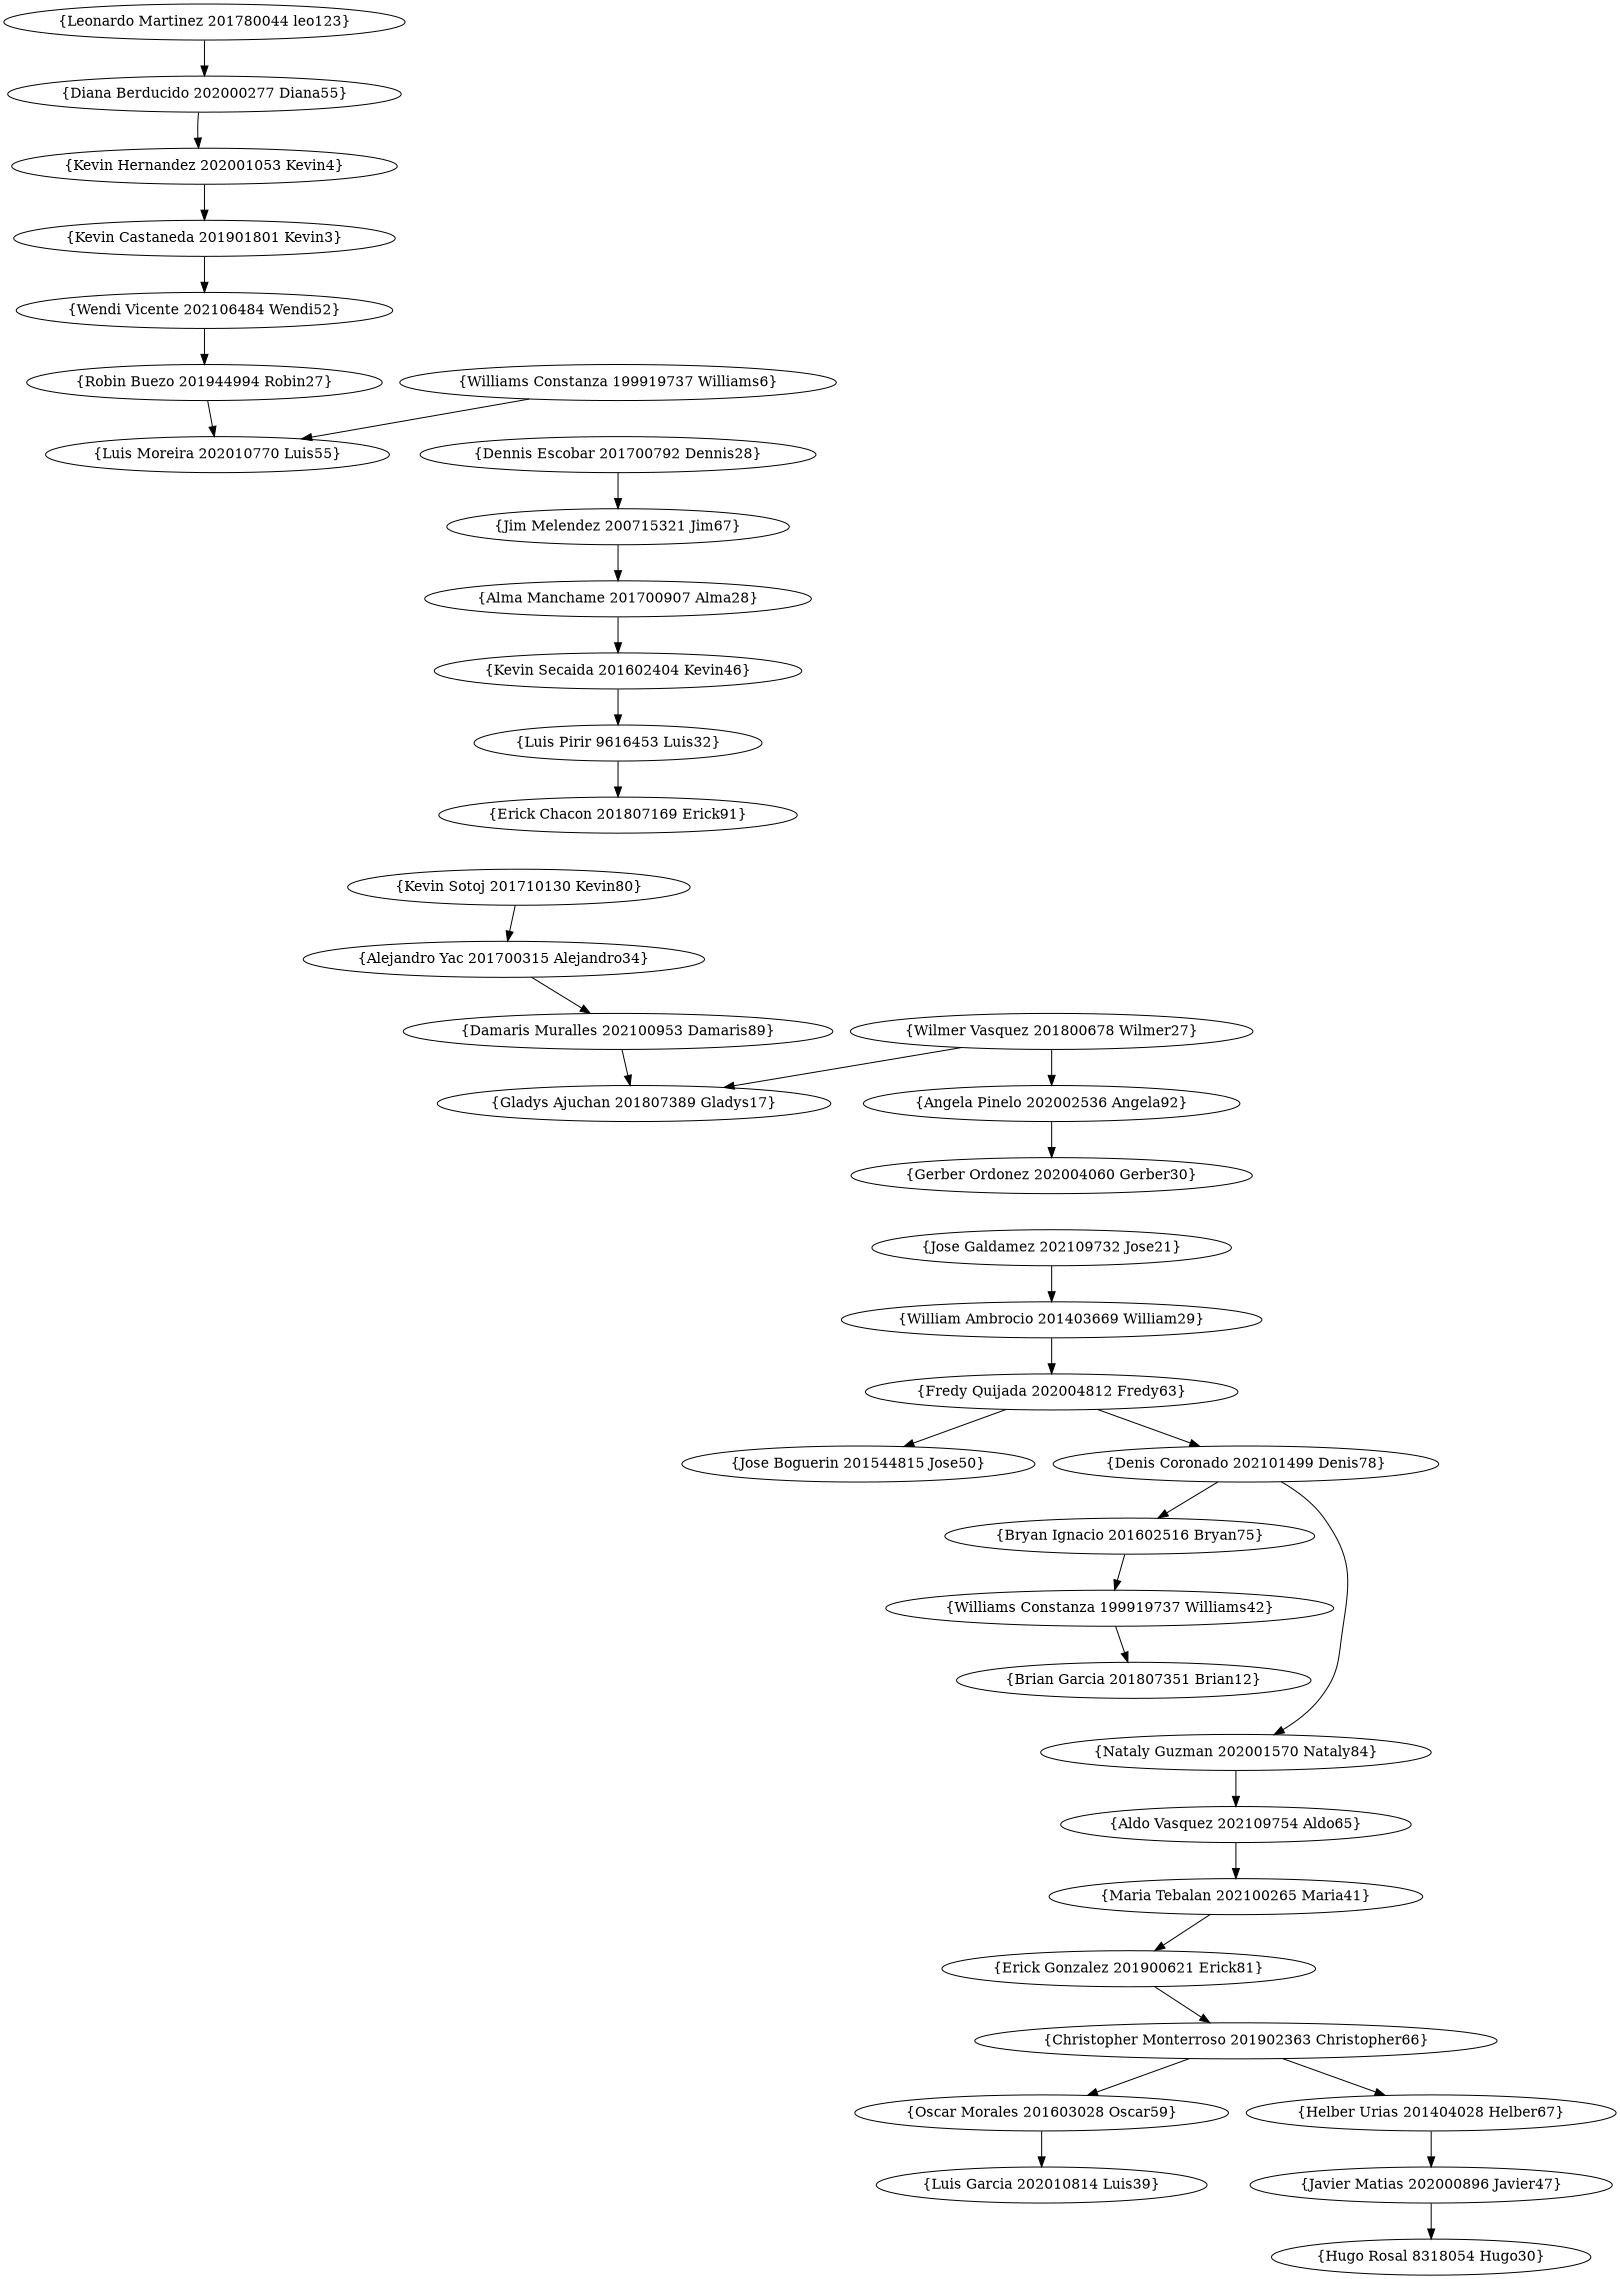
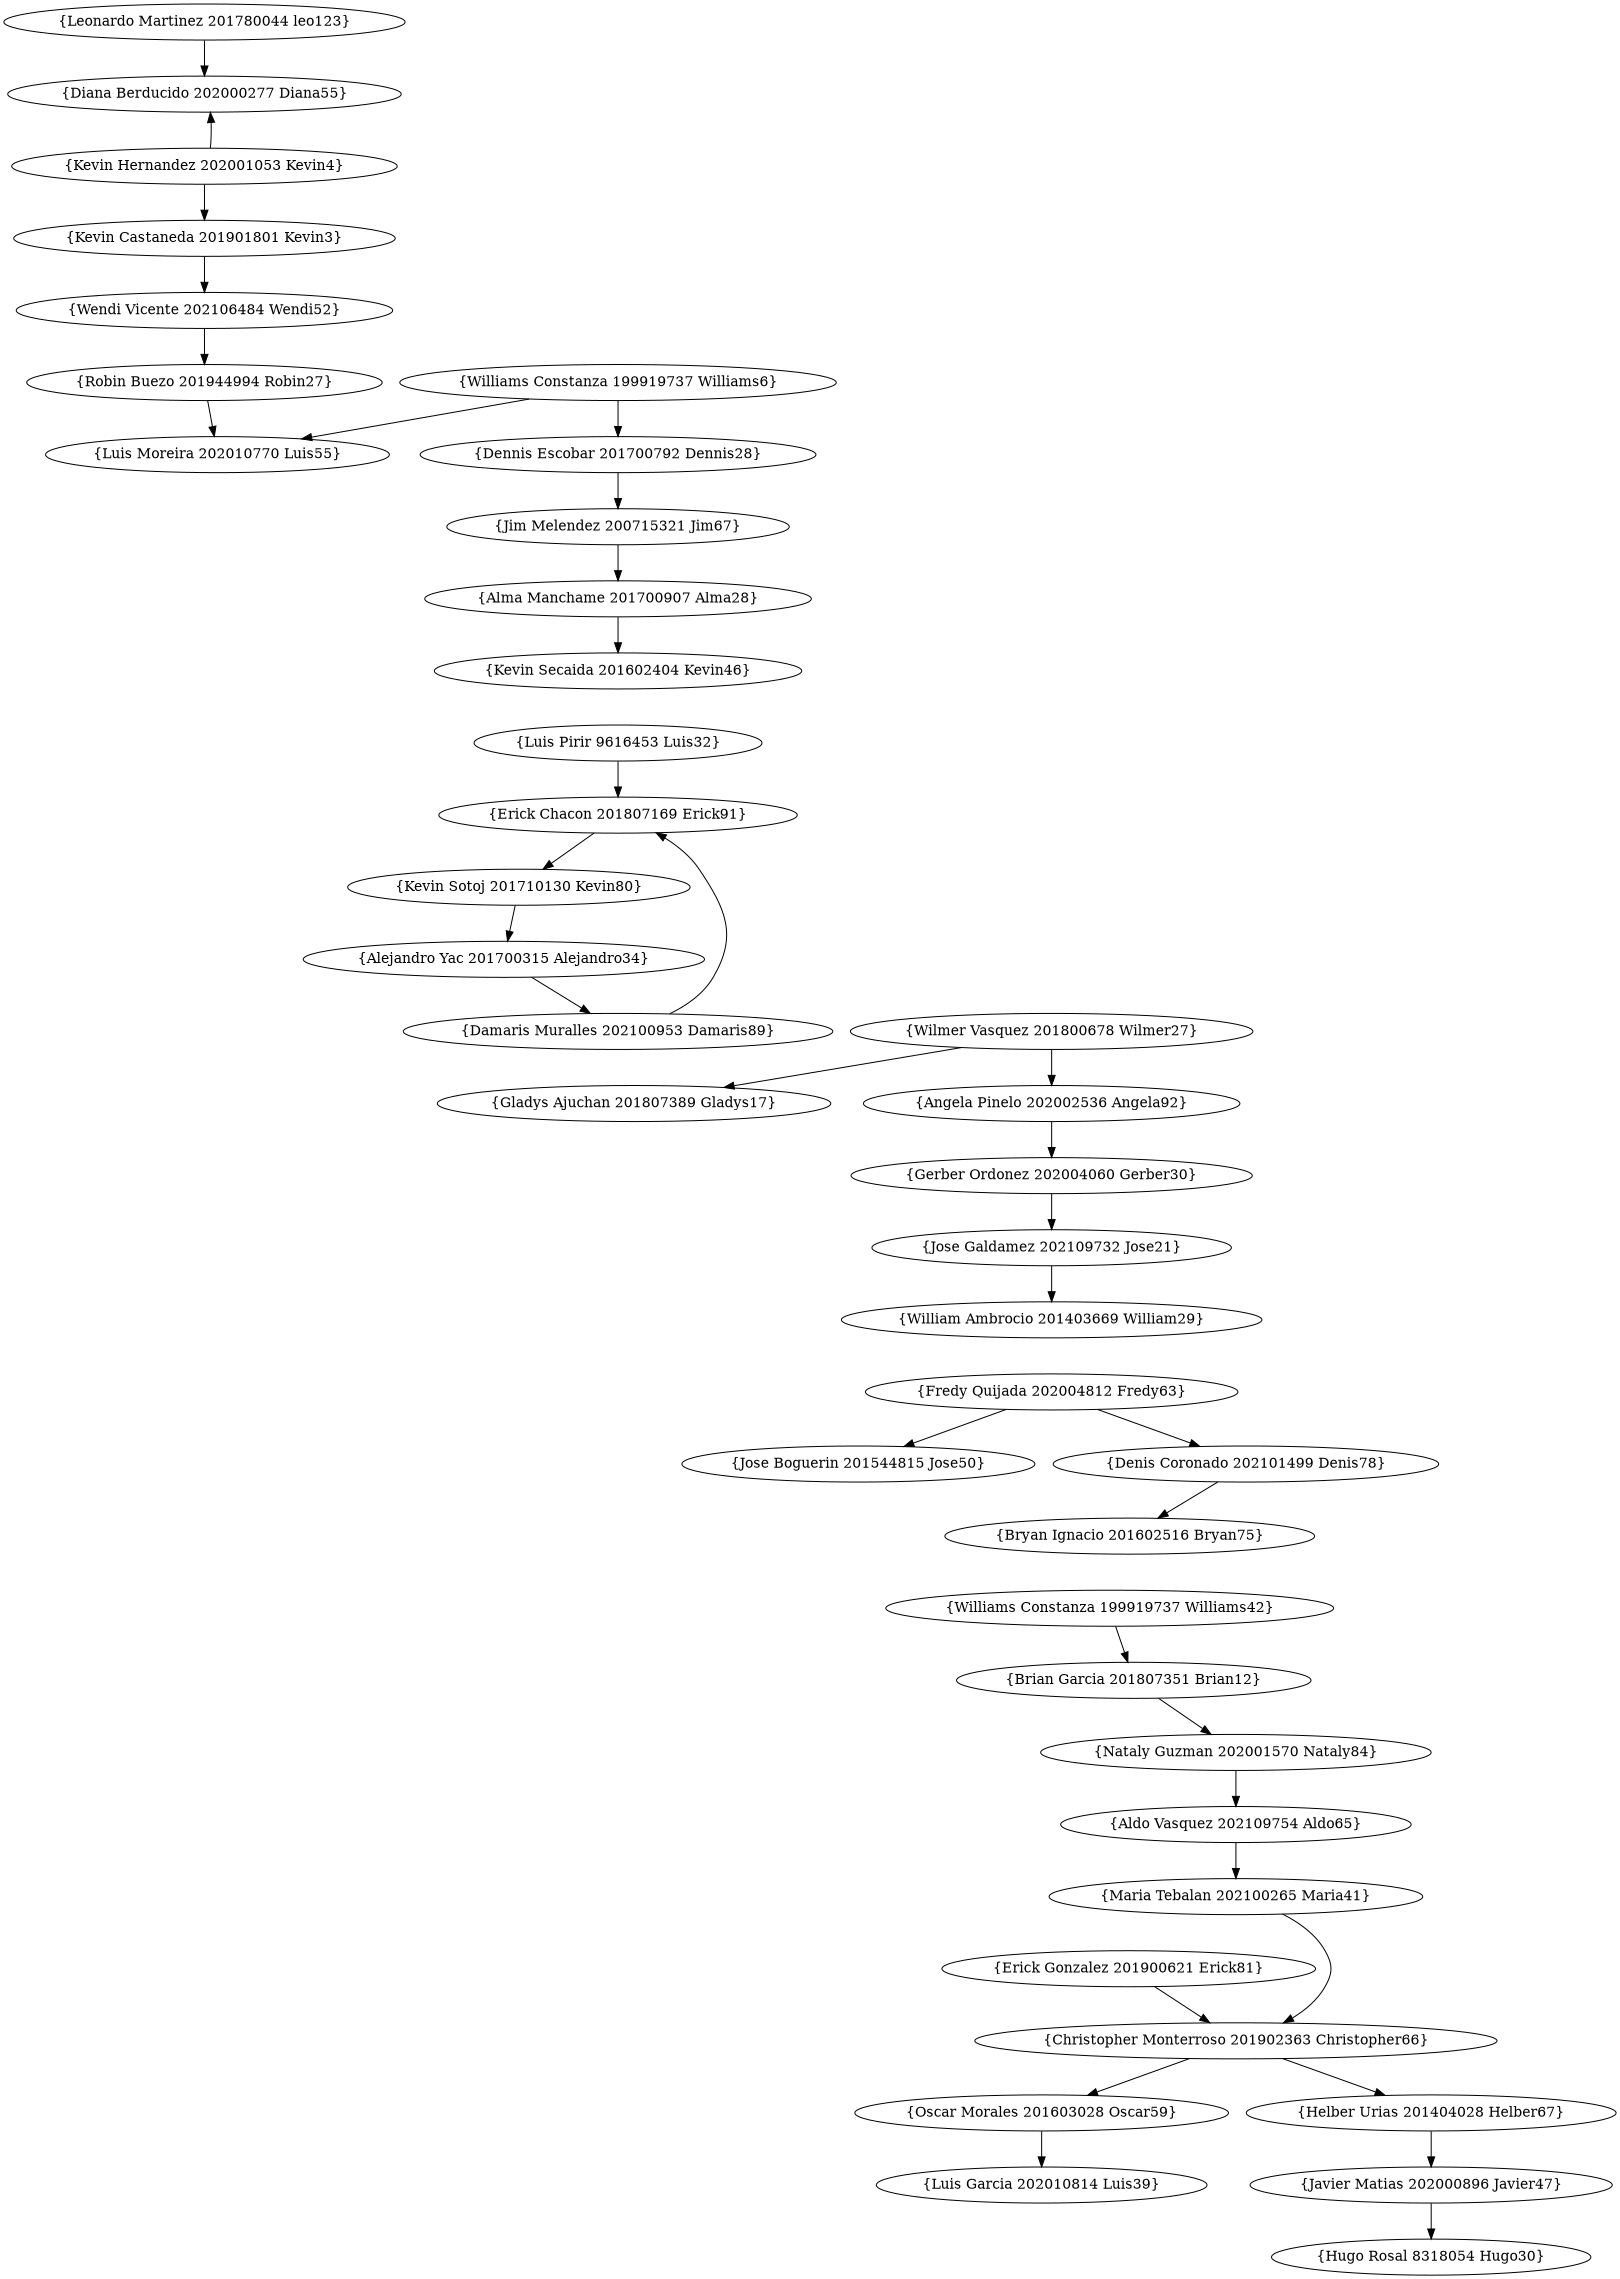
  digraph {
    rankdir=TB
    n1 [label="{Leonardo Martinez 201780044 leo123}"]
    n2 [label="{Diana Berducido 202000277 Diana55}"]
    n3 [label="{Kevin Hernandez 202001053 Kevin4}"]
    n4 [label="{Kevin Castaneda 201901801 Kevin3}"]
    n5 [label="{Wendi Vicente 202106484 Wendi52}"]
    n6 [label="{Robin Buezo 201944994 Robin27}"]
    n7 [label="{Luis Moreira 202010770 Luis55}"]
    n8 [label="{Williams Constanza 199919737 Williams6}"]
    n9 [label="{Dennis Escobar 201700792 Dennis28}"]
    n10 [label="{Jim Melendez 200715321 Jim67}"]
    n11 [label="{Alma Manchame 201700907 Alma28}"]
    n12 [label="{Kevin Secaida 201602404 Kevin46}"]
    n13 [label="{Luis Pirir 9616453 Luis32}"]
    n14 [label="{Erick Chacon 201807169 Erick91}"]
    n15 [label="{Kevin Sotoj 201710130 Kevin80}"]
    n16 [label="{Alejandro Yac 201700315 Alejandro34}"]
    n17 [label="{Damaris Muralles 202100953 Damaris89}"]
    n18 [label="{Gladys Ajuchan 201807389 Gladys17}"]
    n19 [label="{Wilmer Vasquez 201800678 Wilmer27}"]
    n20 [label="{Angela Pinelo 202002536 Angela92}"]
    n21 [label="{Gerber Ordonez 202004060 Gerber30}"]
    n22 [label="{Jose Galdamez 202109732 Jose21}"]
    n23 [label="{William Ambrocio 201403669 William29}"]
    n24 [label="{Fredy Quijada 202004812 Fredy63}"]
    n25 [label="{Jose Boguerin 201544815 Jose50}"]
    n26 [label="{Denis Coronado 202101499 Denis78}"]
    n27 [label="{Bryan Ignacio 201602516 Bryan75}"]
    n28 [label="{Williams Constanza 199919737 Williams42}"]
    n29 [label="{Brian Garcia 201807351 Brian12}"]
    n30 [label="{Nataly Guzman 202001570 Nataly84}"]
    n31 [label="{Aldo Vasquez 202109754 Aldo65}"]
    n32 [label="{Maria Tebalan 202100265 Maria41}"]
    n33 [label="{Erick Gonzalez 201900621 Erick81}"]
    n34 [label="{Christopher Monterroso 201902363 Christopher66}"]
    n35 [label="{Oscar Morales 201603028 Oscar59}"]
    n36 [label="{Helber Urias 201404028 Helber67}"]
    n37 [label="{Luis Garcia 202010814 Luis39}"]
    n38 [label="{Javier Matias 202000896 Javier47}"]
    n39 [label="{Hugo Rosal 8318054 Hugo30}"]
    n1 -> n2
-   n2 -> n3
+   n3 -> n2
    n3 -> n4
    n4 -> n5
    n5 -> n6
    n6 -> n7
    n8 -> n7
+   n8 -> n9
    n9 -> n10
    n10 -> n11
    n11 -> n12
-   n12 -> n13
    n13 -> n14
+   n14 -> n15
    n15 -> n16
    n16 -> n17
-   n17 -> n18
+   n17 -> n14
    n19 -> n18
    n19 -> n20
    n20 -> n21
+   n21 -> n22
    n22 -> n23
-   n23 -> n24
    n24 -> n25
    n24 -> n26
    n26 -> n27
-   n27 -> n28
    n28 -> n29
-   n26 -> n30
+   n29 -> n30
    n30 -> n31
    n31 -> n32
-   n32 -> n33
+   n32 -> n34
    n33 -> n34
    n34 -> n35
    n34 -> n36
    n35 -> n37
    n36 -> n38
    n38 -> n39
  }
